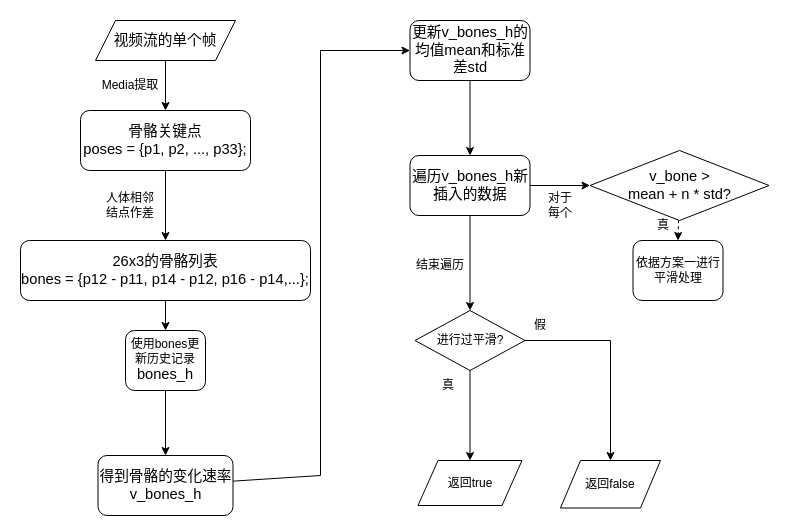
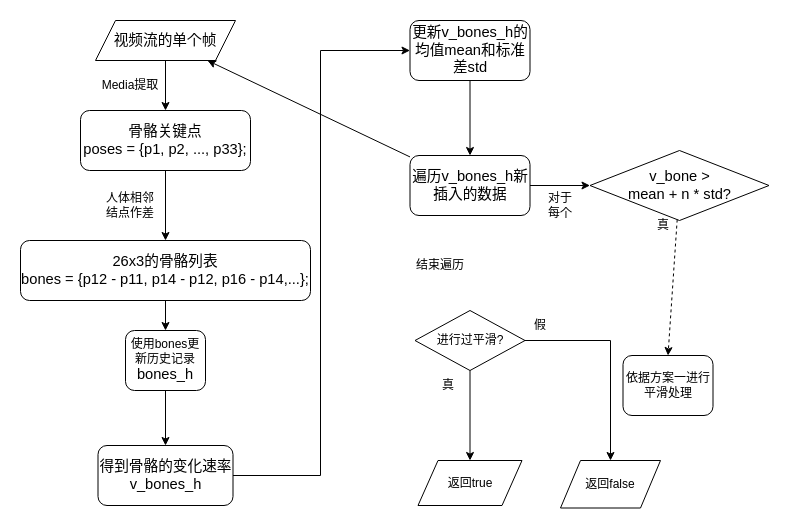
  <mxCell id="0" />
  <mxCell id="1" parent="0" />
  <mxCell id="2" value="&lt;span class=&quot;NormalTok&quot;&gt;&lt;span style=&quot;font-size: 11.0pt&quot;&gt;视频流的单个帧&lt;/span&gt;&lt;/span&gt;" style="shape=parallelogram;perimeter=parallelogramPerimeter;whiteSpace=wrap;html=1;fixedSize=1;size=20;" vertex="1" parent="1"><mxGeometry x="95" y="20" width="140" height="40" as="geometry" /></mxCell>
  <mxCell id="3" value="&lt;span class=&quot;NormalTok&quot;&gt;&lt;span style=&quot;font-size: 11.0pt&quot;&gt;骨骼关键点&lt;br&gt;&lt;/span&gt;&lt;span lang=&quot;EN-US&quot; style=&quot;font-size: 11.0pt&quot;&gt;poses = {p1, p2, ..., p33};&lt;/span&gt;&lt;/span&gt;" style="rounded=1;whiteSpace=wrap;html=1;" vertex="1" parent="1"><mxGeometry x="80" y="110" width="170" height="60" as="geometry" /></mxCell>
  <mxCell id="4" value="" style="endArrow=classic;html=1;rounded=0;" edge="1" parent="1" source="2" target="3"><mxGeometry width="50" height="50" relative="1" as="geometry"><mxPoint x="410" y="290" as="sourcePoint" /><mxPoint x="460" y="240" as="targetPoint" /><Array as="points" /></mxGeometry></mxCell>
  <mxCell id="5" value="Media提取" style="text;html=1;strokeColor=none;fillColor=none;align=center;verticalAlign=middle;whiteSpace=wrap;rounded=0;" vertex="1" parent="1"><mxGeometry x="100" y="70" width="60" height="30" as="geometry" /></mxCell>
  <mxCell id="6" value="&lt;span class=&quot;DecValTok&quot;&gt;&lt;span lang=&quot;EN-US&quot; style=&quot;font-size: 11.0pt&quot;&gt;26x&lt;/span&gt;&lt;/span&gt;&lt;span class=&quot;DecValTok&quot;&gt;&lt;span lang=&quot;EN-US&quot; style=&quot;font-size: 11.0pt&quot;&gt;3的&lt;/span&gt;&lt;/span&gt;&lt;span class=&quot;NormalTok&quot;&gt;&lt;span style=&quot;font-size: 11.0pt&quot;&gt;骨骼列表&lt;br&gt;&lt;/span&gt;&lt;/span&gt;&lt;span class=&quot;NormalTok&quot;&gt;&lt;span lang=&quot;EN-US&quot; style=&quot;font-size: 11.0pt&quot;&gt;bones = {p12 - p11, p14 - p12, p16 - p14,...};&lt;/span&gt;&lt;/span&gt;" style="rounded=1;whiteSpace=wrap;html=1;" vertex="1" parent="1"><mxGeometry x="20" y="240" width="290" height="60" as="geometry" /></mxCell>
  <mxCell id="7" value="" style="endArrow=classic;html=1;rounded=0;" edge="1" parent="1" source="3" target="6"><mxGeometry width="50" height="50" relative="1" as="geometry"><mxPoint x="410" y="300" as="sourcePoint" /><mxPoint x="460" y="250" as="targetPoint" /></mxGeometry></mxCell>
  <mxCell id="8" value="人体相邻结点作差" style="text;html=1;strokeColor=none;fillColor=none;align=center;verticalAlign=middle;whiteSpace=wrap;rounded=0;" vertex="1" parent="1"><mxGeometry x="100" y="190" width="60" height="30" as="geometry" /></mxCell>
  <mxCell id="9" value="使用bones更新历史记录&lt;span class=&quot;NormalTok&quot;&gt;&lt;span lang=&quot;EN-US&quot; style=&quot;font-size: 11.0pt&quot;&gt;bones_h&lt;/span&gt;&lt;/span&gt;" style="rounded=1;whiteSpace=wrap;html=1;" vertex="1" parent="1"><mxGeometry x="125" y="330" width="80" height="60" as="geometry" /></mxCell>
  <mxCell id="10" value="" style="endArrow=classic;html=1;rounded=0;" edge="1" parent="1" source="6" target="9"><mxGeometry width="50" height="50" relative="1" as="geometry"><mxPoint x="410" y="290" as="sourcePoint" /><mxPoint x="460" y="240" as="targetPoint" /></mxGeometry></mxCell>
- <mxCell id="11" value="&lt;span class=&quot;NormalTok&quot;&gt;&lt;span style=&quot;font-size: 11.0pt&quot;&gt;得到骨骼的变化速率&lt;br&gt;&lt;/span&gt;&lt;span lang=&quot;EN-US&quot; style=&quot;font-size: 11.0pt&quot;&gt;v_bones_h&lt;/span&gt;&lt;/span&gt;" style="rounded=1;whiteSpace=wrap;html=1;" vertex="1" parent="1"><mxGeometry x="97.5" y="455" width="135" height="60" as="geometry" /></mxCell>
+ <mxCell id="11" value="&lt;span class=&quot;NormalTok&quot;&gt;&lt;span style=&quot;font-size: 11.0pt&quot;&gt;得到骨骼的变化速率&lt;br&gt;&lt;/span&gt;&lt;span lang=&quot;EN-US&quot; style=&quot;font-size: 11.0pt&quot;&gt;v_bones_h&lt;/span&gt;&lt;/span&gt;" style="rounded=1;whiteSpace=wrap;html=1;" vertex="1" parent="1"><mxGeometry x="97.5" y="445" width="135" height="60" as="geometry" /></mxCell>
  <mxCell id="12" value="" style="endArrow=classic;html=1;rounded=0;" edge="1" parent="1" source="9" target="11"><mxGeometry width="50" height="50" relative="1" as="geometry"><mxPoint x="410" y="280" as="sourcePoint" /><mxPoint x="460" y="230" as="targetPoint" /></mxGeometry></mxCell>
  <mxCell id="13" value="&lt;span class=&quot;NormalTok&quot;&gt;&lt;span lang=&quot;EN-US&quot; style=&quot;font-size: 11.0pt&quot;&gt;更新v_bones_h&lt;/span&gt;&lt;/span&gt;&lt;span class=&quot;NormalTok&quot;&gt;&lt;span style=&quot;font-size: 11.0pt&quot;&gt;的均值&lt;/span&gt;&lt;span lang=&quot;EN-US&quot; style=&quot;font-size: 11.0pt&quot;&gt;mean&lt;/span&gt;&lt;/span&gt;&lt;span class=&quot;NormalTok&quot;&gt;&lt;span style=&quot;font-size: 11.0pt&quot;&gt;和标准差&lt;/span&gt;&lt;span lang=&quot;EN-US&quot; style=&quot;font-size: 11.0pt&quot;&gt;std&lt;/span&gt;&lt;/span&gt;" style="rounded=1;whiteSpace=wrap;html=1;fontSize=12;" vertex="1" parent="1"><mxGeometry x="409.5" y="20" width="120" height="60" as="geometry" /></mxCell>
  <mxCell id="14" value="" style="endArrow=classic;html=1;rounded=0;fontSize=12;" edge="1" parent="1" source="11" target="13"><mxGeometry width="50" height="50" relative="1" as="geometry"><mxPoint x="410" y="260" as="sourcePoint" /><mxPoint x="460" y="210" as="targetPoint" /><Array as="points"><mxPoint x="320" y="475" /><mxPoint x="320" y="50" /></Array></mxGeometry></mxCell>
  <mxCell id="15" value="&lt;span class=&quot;CommentTok&quot;&gt;&lt;span style=&quot;font-size: 11.0pt&quot;&gt;遍历&lt;/span&gt;&lt;span lang=&quot;EN-US&quot; style=&quot;font-size: 11.0pt&quot;&gt;v_bones_h&lt;/span&gt;&lt;/span&gt;&lt;span class=&quot;CommentTok&quot;&gt;&lt;span style=&quot;font-size: 11.0pt&quot;&gt;新插入的数据&lt;/span&gt;&lt;/span&gt;" style="rounded=1;whiteSpace=wrap;html=1;fontSize=12;" vertex="1" parent="1"><mxGeometry x="409.5" y="155" width="120" height="60" as="geometry" /></mxCell>
  <mxCell id="16" value="&lt;span class=&quot;NormalTok&quot;&gt;&lt;span lang=&quot;EN-US&quot; style=&quot;font-size: 11.0pt&quot;&gt;v_bone &amp;gt;&lt;br&gt;mean + n * std?&lt;/span&gt;&lt;/span&gt;" style="rhombus;whiteSpace=wrap;html=1;fontSize=12;" vertex="1" parent="1"><mxGeometry x="589.5" y="150" width="179" height="70" as="geometry" /></mxCell>
  <mxCell id="17" value="" style="endArrow=classic;html=1;rounded=0;fontSize=12;" edge="1" parent="1" source="15" target="16"><mxGeometry width="50" height="50" relative="1" as="geometry"><mxPoint x="449.5" y="220" as="sourcePoint" /><mxPoint x="499.5" y="170" as="targetPoint" /></mxGeometry></mxCell>
  <mxCell id="18" value="" style="endArrow=classic;html=1;rounded=0;fontSize=12;" edge="1" parent="1" source="13" target="15"><mxGeometry width="50" height="50" relative="1" as="geometry"><mxPoint x="449.5" y="220" as="sourcePoint" /><mxPoint x="499.5" y="170" as="targetPoint" /></mxGeometry></mxCell>
  <mxCell id="19" value="" style="endArrow=classic;html=1;rounded=0;fontSize=12;entryX=0.5;entryY=0;entryDx=0;entryDy=0;dashed=1;" edge="1" parent="1" source="16" target="20"><mxGeometry width="50" height="50" relative="1" as="geometry"><mxPoint x="449.5" y="220" as="sourcePoint" /><mxPoint x="539.5" y="340" as="targetPoint" /></mxGeometry></mxCell>
- <mxCell id="20" value="依据方案一进行平滑处理" style="rounded=1;whiteSpace=wrap;html=1;fontSize=12;" vertex="1" parent="1"><mxGeometry x="632.5" y="240" width="90" height="60" as="geometry" /></mxCell>
+ <mxCell id="20" value="依据方案一进行平滑处理" style="rounded=1;whiteSpace=wrap;html=1;fontSize=12;" vertex="1" parent="1"><mxGeometry x="622.5" y="355" width="90" height="60" as="geometry" /></mxCell>
  <mxCell id="21" value="真" style="text;html=1;strokeColor=none;fillColor=none;align=center;verticalAlign=middle;whiteSpace=wrap;rounded=0;fontSize=12;" vertex="1" parent="1"><mxGeometry x="632.5" y="210" width="60" height="30" as="geometry" /></mxCell>
  <mxCell id="22" value="返回true" style="shape=parallelogram;perimeter=parallelogramPerimeter;whiteSpace=wrap;html=1;fixedSize=1;fontSize=12;" vertex="1" parent="1"><mxGeometry x="417.5" y="460" width="104" height="45" as="geometry" /></mxCell>
  <mxCell id="23" value="返回false" style="shape=parallelogram;perimeter=parallelogramPerimeter;whiteSpace=wrap;html=1;fixedSize=1;fontSize=12;" vertex="1" parent="1"><mxGeometry x="560" y="460" width="100" height="47.5" as="geometry" /></mxCell>
  <mxCell id="24" value="对于&lt;br&gt;每个" style="text;html=1;strokeColor=none;fillColor=none;align=center;verticalAlign=middle;whiteSpace=wrap;rounded=0;fontSize=12;" vertex="1" parent="1"><mxGeometry x="529.5" y="190" width="60" height="30" as="geometry" /></mxCell>
- <mxCell id="25" value="" style="endArrow=classic;html=1;rounded=0;fontSize=12;" edge="1" parent="1" source="15" target="26"><mxGeometry width="50" height="50" relative="1" as="geometry"><mxPoint x="400" y="340" as="sourcePoint" /><mxPoint x="470" y="260" as="targetPoint" /></mxGeometry></mxCell>
+ <mxCell id="25" value="" style="endArrow=classic;html=1;rounded=0;fontSize=12;" edge="1" parent="1" source="15" target="2"><mxGeometry width="50" height="50" relative="1" as="geometry"><mxPoint x="400" y="340" as="sourcePoint" /><mxPoint x="470" y="260" as="targetPoint" /></mxGeometry></mxCell>
  <mxCell id="26" value="进行过平滑?" style="rhombus;whiteSpace=wrap;html=1;fontSize=12;" vertex="1" parent="1"><mxGeometry x="414.5" y="310" width="110" height="60" as="geometry" /></mxCell>
  <mxCell id="27" value="结束遍历" style="text;html=1;strokeColor=none;fillColor=none;align=center;verticalAlign=middle;whiteSpace=wrap;rounded=0;fontSize=12;" vertex="1" parent="1"><mxGeometry x="409.5" y="250" width="60" height="30" as="geometry" /></mxCell>
  <mxCell id="28" value="" style="endArrow=classic;html=1;rounded=0;fontSize=12;" edge="1" parent="1" source="26" target="22"><mxGeometry width="50" height="50" relative="1" as="geometry"><mxPoint x="400" y="340" as="sourcePoint" /><mxPoint x="450" y="290" as="targetPoint" /></mxGeometry></mxCell>
  <mxCell id="29" value="真" style="text;html=1;strokeColor=none;fillColor=none;align=center;verticalAlign=middle;whiteSpace=wrap;rounded=0;fontSize=12;" vertex="1" parent="1"><mxGeometry x="417.5" y="370" width="60" height="30" as="geometry" /></mxCell>
  <mxCell id="30" value="" style="endArrow=classic;html=1;rounded=0;fontSize=12;" edge="1" parent="1" source="26" target="23"><mxGeometry width="50" height="50" relative="1" as="geometry"><mxPoint x="400" y="340" as="sourcePoint" /><mxPoint x="450" y="290" as="targetPoint" /><Array as="points"><mxPoint x="610" y="340" /></Array></mxGeometry></mxCell>
  <mxCell id="31" value="假" style="text;html=1;strokeColor=none;fillColor=none;align=center;verticalAlign=middle;whiteSpace=wrap;rounded=0;fontSize=12;" vertex="1" parent="1"><mxGeometry x="510" y="310" width="60" height="30" as="geometry" /></mxCell>
